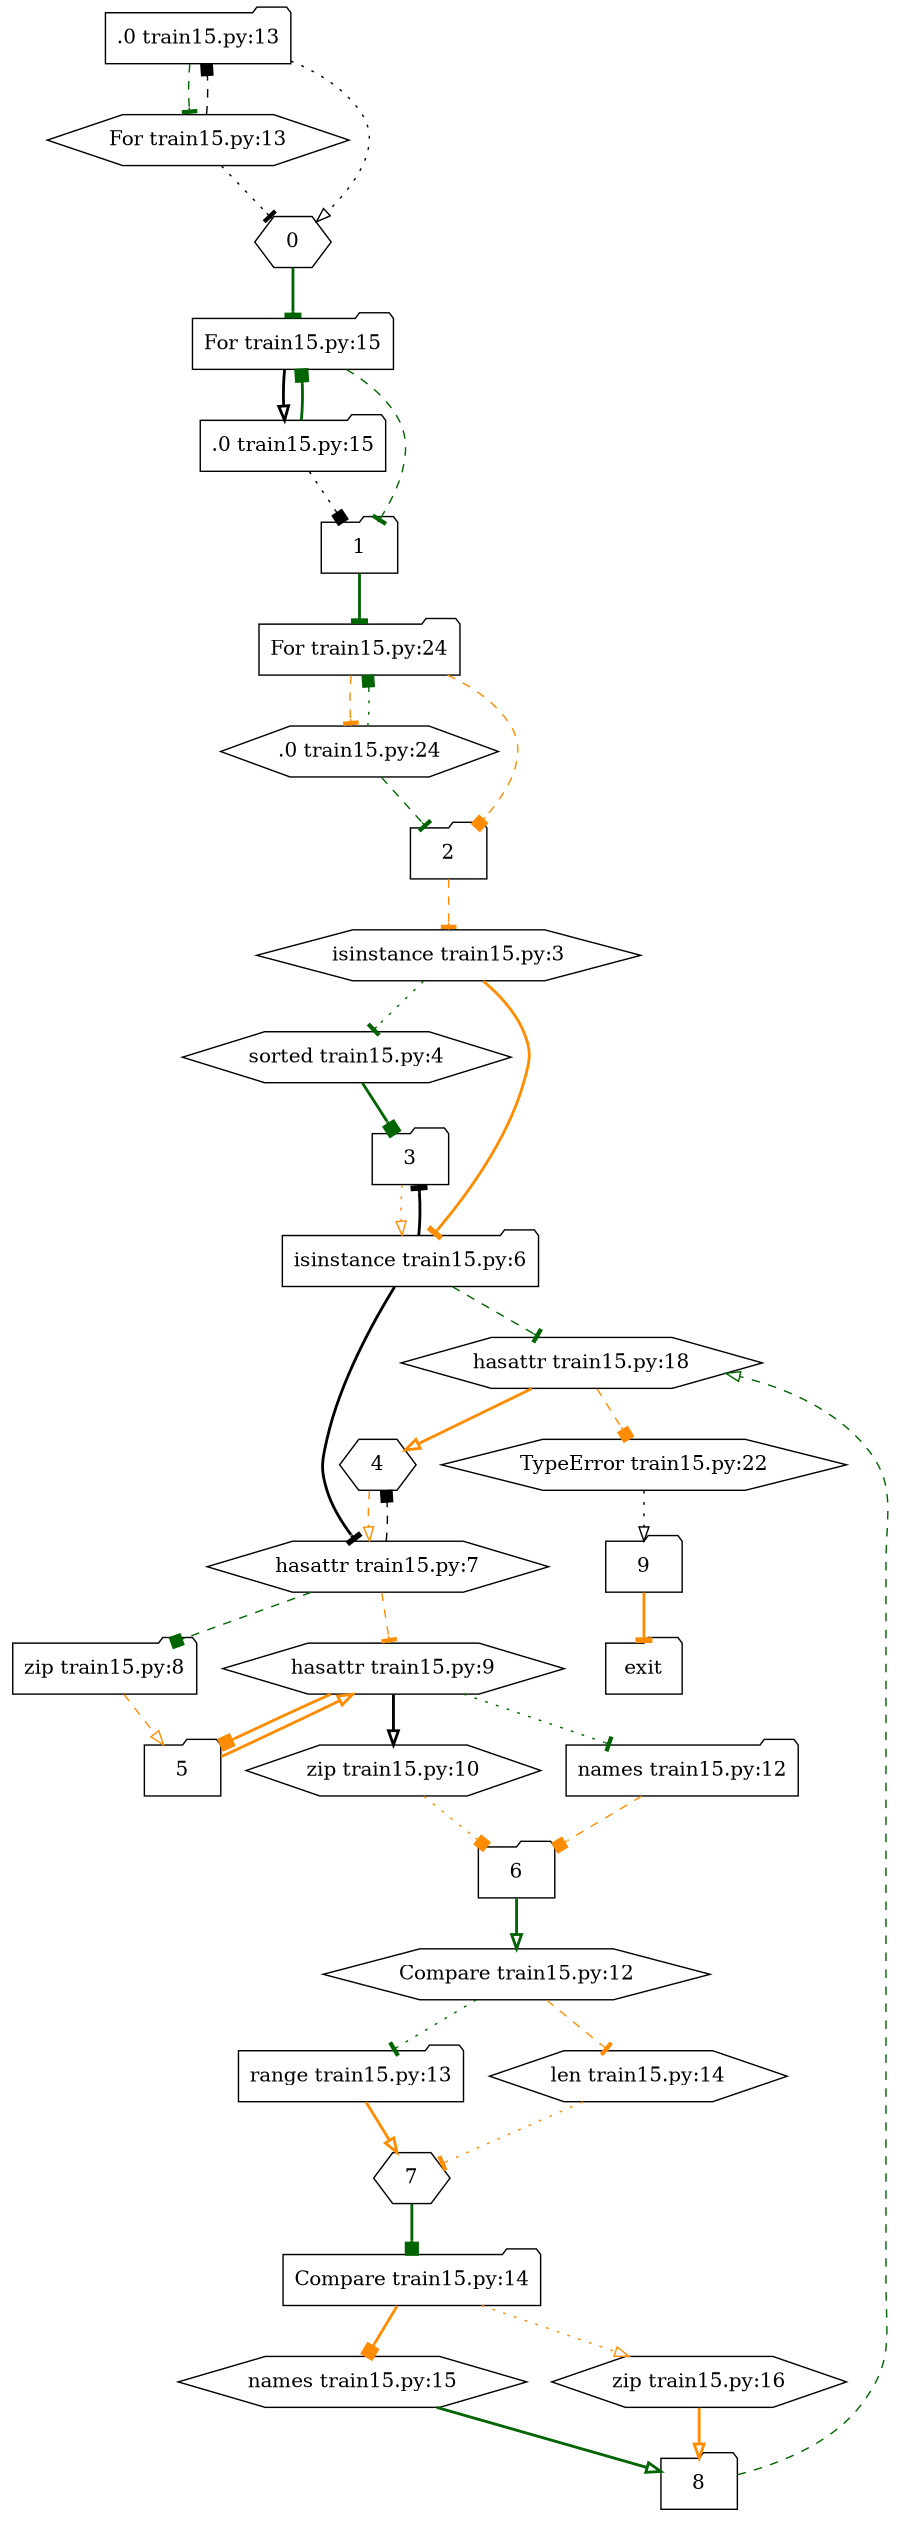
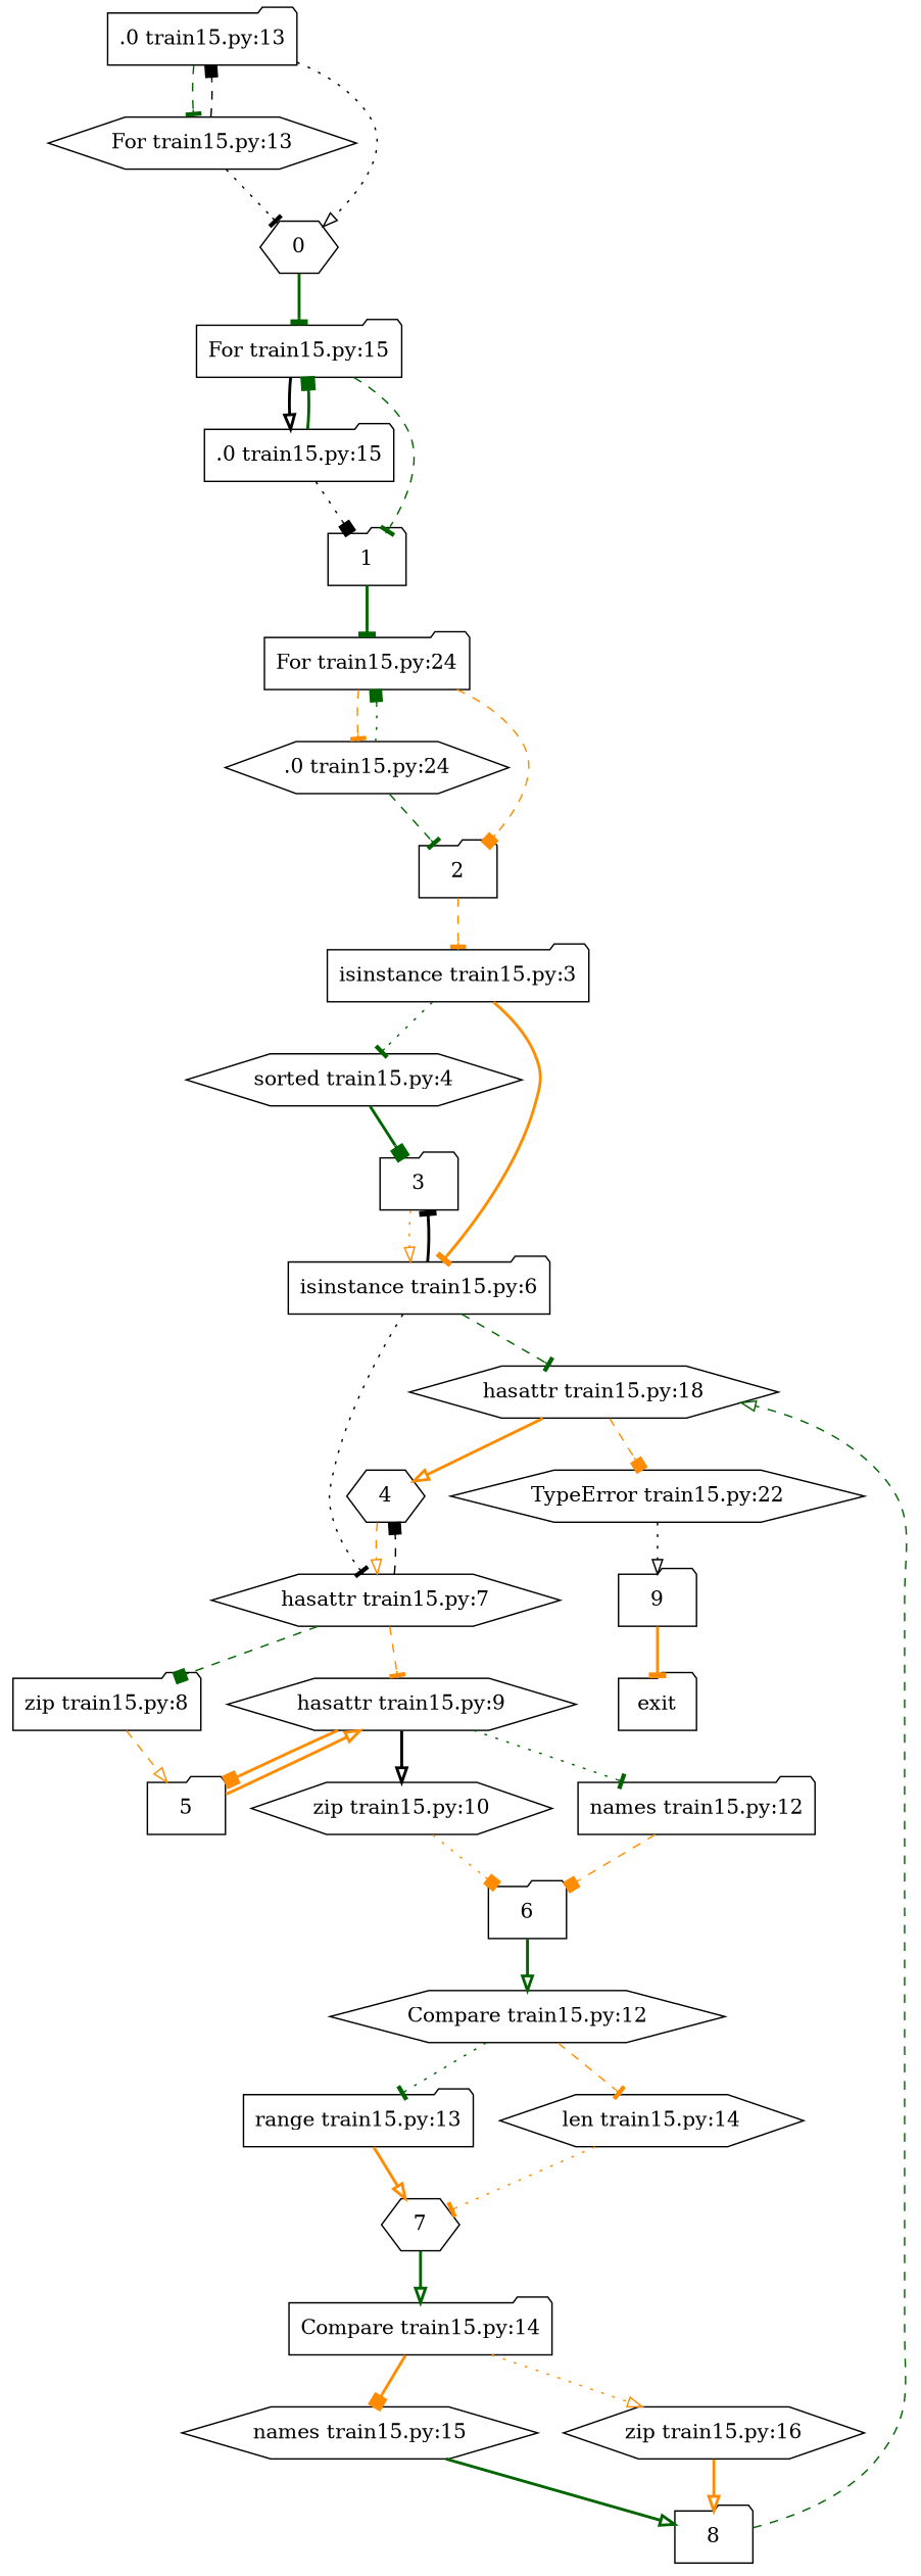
  strict digraph {
    node [shape=folder]
    edge [arrowhead=tee color=darkorange style=bold]
    ".0 train15.py:13"
    "For train15.py:13" [shape=hexagon]
    0 [shape=hexagon]
    "For train15.py:15"
    ".0 train15.py:15"
    1
    "For train15.py:24"
    ".0 train15.py:24" [shape=hexagon]
    2
-   "isinstance train15.py:3" [shape=hexagon]
+   "isinstance train15.py:3"
    "sorted train15.py:4" [shape=hexagon]
    "isinstance train15.py:6"
    3
    "hasattr train15.py:7" [shape=hexagon]
    "hasattr train15.py:18" [shape=hexagon]
    4 [shape=hexagon]
    "zip train15.py:8"
    "hasattr train15.py:9" [shape=hexagon]
    "TypeError train15.py:22" [shape=hexagon]
    5
    "zip train15.py:10" [shape=hexagon]
    "names train15.py:12"
    9
    6
    "Compare train15.py:12" [shape=hexagon]
    "range train15.py:13"
    "len train15.py:14" [shape=hexagon]
    7 [shape=hexagon]
    "Compare train15.py:14"
    "names train15.py:15" [shape=hexagon]
    "zip train15.py:16" [shape=hexagon]
    8
    exit
    ".0 train15.py:13" -> "For train15.py:13" [color=darkgreen style=dashed]
    ".0 train15.py:13" -> 0 [arrowhead=onormal color=black style=dotted]
    "For train15.py:13" -> ".0 train15.py:13" [arrowhead=box color=black style=dashed]
    "For train15.py:13" -> 0 [color=black style=dotted]
    0 -> "For train15.py:15" [color=darkgreen]
    "For train15.py:15" -> ".0 train15.py:15" [arrowhead=onormal color=black]
    "For train15.py:15" -> 1 [color=darkgreen style=dashed]
    ".0 train15.py:15" -> "For train15.py:15" [arrowhead=box color=darkgreen]
    ".0 train15.py:15" -> 1 [arrowhead=box color=black style=dotted]
    1 -> "For train15.py:24" [color=darkgreen]
    "For train15.py:24" -> ".0 train15.py:24" [style=dashed]
    "For train15.py:24" -> 2 [arrowhead=box style=dashed]
    ".0 train15.py:24" -> "For train15.py:24" [arrowhead=box color=darkgreen style=dotted]
    ".0 train15.py:24" -> 2 [color=darkgreen style=dashed]
    2 -> "isinstance train15.py:3" [style=dashed]
    "isinstance train15.py:3" -> "sorted train15.py:4" [color=darkgreen style=dotted]
    "isinstance train15.py:3" -> "isinstance train15.py:6"
    "sorted train15.py:4" -> 3 [arrowhead=box color=darkgreen]
    "isinstance train15.py:6" -> 3 [color=black]
-   "isinstance train15.py:6" -> "hasattr train15.py:7" [color=black]
+   "isinstance train15.py:6" -> "hasattr train15.py:7" [color=black style=dotted]
    "isinstance train15.py:6" -> "hasattr train15.py:18" [color=darkgreen style=dashed]
    3 -> "isinstance train15.py:6" [arrowhead=onormal style=dotted]
    "hasattr train15.py:7" -> 4 [arrowhead=box color=black style=dashed]
    "hasattr train15.py:7" -> "zip train15.py:8" [arrowhead=box color=darkgreen style=dashed]
    "hasattr train15.py:7" -> "hasattr train15.py:9" [style=dashed]
    "hasattr train15.py:18" -> 4 [arrowhead=onormal]
    "hasattr train15.py:18" -> "TypeError train15.py:22" [arrowhead=box style=dashed]
    4 -> "hasattr train15.py:7" [arrowhead=onormal style=dashed]
    "zip train15.py:8" -> 5 [arrowhead=onormal style=dashed]
    "hasattr train15.py:9" -> 5 [arrowhead=box]
    "hasattr train15.py:9" -> "zip train15.py:10" [arrowhead=onormal color=black]
    "hasattr train15.py:9" -> "names train15.py:12" [color=darkgreen style=dotted]
    "TypeError train15.py:22" -> 9 [arrowhead=onormal color=black style=dotted]
    5 -> "hasattr train15.py:9" [arrowhead=onormal]
    "zip train15.py:10" -> 6 [arrowhead=box style=dotted]
    "names train15.py:12" -> 6 [arrowhead=box style=dashed]
    9 -> exit
    6 -> "Compare train15.py:12" [arrowhead=onormal color=darkgreen]
    "Compare train15.py:12" -> "range train15.py:13" [color=darkgreen style=dotted]
    "Compare train15.py:12" -> "len train15.py:14" [style=dashed]
    "range train15.py:13" -> 7 [arrowhead=onormal]
    "len train15.py:14" -> 7 [style=dotted]
-   7 -> "Compare train15.py:14" [arrowhead=box color=darkgreen]
+   7 -> "Compare train15.py:14" [arrowhead=onormal color=darkgreen]
    "Compare train15.py:14" -> "names train15.py:15" [arrowhead=box]
    "Compare train15.py:14" -> "zip train15.py:16" [arrowhead=onormal style=dotted]
    "names train15.py:15" -> 8 [arrowhead=onormal color=darkgreen]
    "zip train15.py:16" -> 8 [arrowhead=onormal]
    8 -> "hasattr train15.py:18" [arrowhead=onormal color=darkgreen style=dashed]
  }
